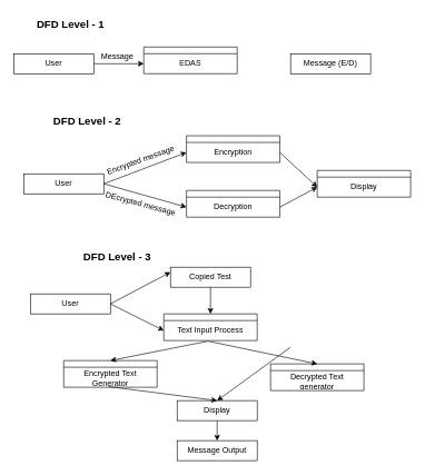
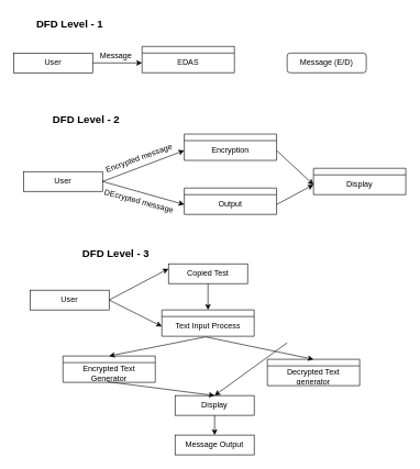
  <mxCell id="0" />
  <mxCell id="1" parent="0" />
  <mxCell id="2" value="User" style="rounded=0;whiteSpace=wrap;html=1;" vertex="1" parent="1"><mxGeometry x="20" y="80" width="120" height="30" as="geometry" /></mxCell>
  <mxCell id="3" value="" style="swimlane;fontStyle=0;childLayout=stackLayout;horizontal=1;startSize=10;horizontalStack=0;resizeParent=1;resizeParentMax=0;resizeLast=0;collapsible=1;marginBottom=0;whiteSpace=wrap;html=1;" vertex="1" parent="1"><mxGeometry x="215" y="70" width="140" height="40" as="geometry" /></mxCell>
  <mxCell id="4" value="EDAS" style="text;strokeColor=none;fillColor=none;align=center;verticalAlign=middle;spacingLeft=4;spacingRight=4;overflow=hidden;points=[[0,0.5],[1,0.5]];portConstraint=eastwest;rotatable=0;whiteSpace=wrap;html=1;" vertex="1" parent="3"><mxGeometry y="10" width="140" height="30" as="geometry" /></mxCell>
- <mxCell id="5" value="Message (E/D)" style="rounded=0;whiteSpace=wrap;html=1;" vertex="1" parent="1"><mxGeometry x="435" y="80" width="120" height="30" as="geometry" /></mxCell>
+ <mxCell id="5" value="Message (E/D)" style="whiteSpace=wrap;html=1;rounded=1;" vertex="1" parent="1"><mxGeometry x="435" y="80" width="120" height="30" as="geometry" /></mxCell>
  <mxCell id="6" value="" style="endArrow=classic;html=1;rounded=0;entryX=0;entryY=0.5;entryDx=0;entryDy=0;exitX=1;exitY=0.5;exitDx=0;exitDy=0;" edge="1" parent="1" source="2" target="4"><mxGeometry width="50" height="50" relative="1" as="geometry"><mxPoint x="146.96" y="90.67" as="sourcePoint" /><mxPoint x="215" y="89.34" as="targetPoint" /></mxGeometry></mxCell>
  <mxCell id="7" value="User" style="rounded=0;whiteSpace=wrap;html=1;" vertex="1" parent="1"><mxGeometry x="35" y="260" width="120" height="30" as="geometry" /></mxCell>
  <mxCell id="8" value="" style="swimlane;fontStyle=0;childLayout=stackLayout;horizontal=1;startSize=10;horizontalStack=0;resizeParent=1;resizeParentMax=0;resizeLast=0;collapsible=1;marginBottom=0;whiteSpace=wrap;html=1;" vertex="1" parent="1"><mxGeometry x="279" y="203" width="140" height="40" as="geometry" /></mxCell>
  <mxCell id="9" value="Encryption" style="text;strokeColor=none;fillColor=none;align=center;verticalAlign=middle;spacingLeft=4;spacingRight=4;overflow=hidden;points=[[0,0.5],[1,0.5]];portConstraint=eastwest;rotatable=0;whiteSpace=wrap;html=1;" vertex="1" parent="8"><mxGeometry y="10" width="140" height="30" as="geometry" /></mxCell>
  <mxCell id="10" value="" style="swimlane;fontStyle=0;childLayout=stackLayout;horizontal=1;startSize=10;horizontalStack=0;resizeParent=1;resizeParentMax=0;resizeLast=0;collapsible=1;marginBottom=0;whiteSpace=wrap;html=1;" vertex="1" parent="1"><mxGeometry x="279" y="285" width="140" height="40" as="geometry" /></mxCell>
- <mxCell id="11" value="Decryption" style="text;strokeColor=none;fillColor=none;align=center;verticalAlign=middle;spacingLeft=4;spacingRight=4;overflow=hidden;points=[[0,0.5],[1,0.5]];portConstraint=eastwest;rotatable=0;whiteSpace=wrap;html=1;" vertex="1" parent="10"><mxGeometry y="10" width="140" height="30" as="geometry" /></mxCell>
+ <mxCell id="11" value="Output" style="text;strokeColor=none;fillColor=none;align=center;verticalAlign=middle;spacingLeft=4;spacingRight=4;overflow=hidden;points=[[0,0.5],[1,0.5]];portConstraint=eastwest;rotatable=0;whiteSpace=wrap;html=1;" vertex="1" parent="10"><mxGeometry y="10" width="140" height="30" as="geometry" /></mxCell>
  <mxCell id="12" value="User" style="rounded=0;whiteSpace=wrap;html=1;" vertex="1" parent="1"><mxGeometry x="45" y="440" width="120" height="30" as="geometry" /></mxCell>
  <mxCell id="13" value="" style="swimlane;fontStyle=0;childLayout=stackLayout;horizontal=1;startSize=10;horizontalStack=0;resizeParent=1;resizeParentMax=0;resizeLast=0;collapsible=1;marginBottom=0;whiteSpace=wrap;html=1;" vertex="1" parent="1"><mxGeometry x="245" y="470" width="140" height="40" as="geometry" /></mxCell>
  <mxCell id="14" value="Text Input Process" style="text;strokeColor=none;fillColor=none;align=center;verticalAlign=middle;spacingLeft=4;spacingRight=4;overflow=hidden;points=[[0,0.5],[1,0.5]];portConstraint=eastwest;rotatable=0;whiteSpace=wrap;html=1;" vertex="1" parent="13"><mxGeometry y="10" width="140" height="30" as="geometry" /></mxCell>
  <mxCell id="15" value="Copied Test" style="rounded=0;whiteSpace=wrap;html=1;" vertex="1" parent="1"><mxGeometry x="255" y="400" width="120" height="30" as="geometry" /></mxCell>
  <mxCell id="16" value="Display" style="rounded=0;whiteSpace=wrap;html=1;" vertex="1" parent="1"><mxGeometry x="265" y="600" width="120" height="30" as="geometry" /></mxCell>
  <mxCell id="17" value="" style="swimlane;fontStyle=0;childLayout=stackLayout;horizontal=1;startSize=10;horizontalStack=0;resizeParent=1;resizeParentMax=0;resizeLast=0;collapsible=1;marginBottom=0;whiteSpace=wrap;html=1;" vertex="1" parent="1"><mxGeometry x="95" y="540" width="140" height="40" as="geometry" /></mxCell>
  <mxCell id="18" value="Encrypted Text Generator" style="text;strokeColor=none;fillColor=none;align=center;verticalAlign=middle;spacingLeft=4;spacingRight=4;overflow=hidden;points=[[0,0.5],[1,0.5]];portConstraint=eastwest;rotatable=0;whiteSpace=wrap;html=1;" vertex="1" parent="17"><mxGeometry y="10" width="140" height="30" as="geometry" /></mxCell>
  <mxCell id="19" value="" style="swimlane;fontStyle=0;childLayout=stackLayout;horizontal=1;startSize=10;horizontalStack=0;resizeParent=1;resizeParentMax=0;resizeLast=0;collapsible=1;marginBottom=0;whiteSpace=wrap;html=1;" vertex="1" parent="1"><mxGeometry x="405" y="545" width="140" height="40" as="geometry" /></mxCell>
  <mxCell id="20" value="Decrypted Text generator" style="text;strokeColor=none;fillColor=none;align=center;verticalAlign=middle;spacingLeft=4;spacingRight=4;overflow=hidden;points=[[0,0.5],[1,0.5]];portConstraint=eastwest;rotatable=0;whiteSpace=wrap;html=1;" vertex="1" parent="19"><mxGeometry y="10" width="140" height="30" as="geometry" /></mxCell>
  <mxCell id="21" value="Message Output" style="rounded=0;whiteSpace=wrap;html=1;" vertex="1" parent="1"><mxGeometry x="265" y="660" width="120" height="30" as="geometry" /></mxCell>
  <mxCell id="22" value="" style="swimlane;fontStyle=0;childLayout=stackLayout;horizontal=1;startSize=10;horizontalStack=0;resizeParent=1;resizeParentMax=0;resizeLast=0;collapsible=1;marginBottom=0;whiteSpace=wrap;html=1;" vertex="1" parent="1"><mxGeometry x="475" y="255" width="140" height="40" as="geometry" /></mxCell>
  <mxCell id="23" value="Display" style="text;strokeColor=none;fillColor=none;align=center;verticalAlign=middle;spacingLeft=4;spacingRight=4;overflow=hidden;points=[[0,0.5],[1,0.5]];portConstraint=eastwest;rotatable=0;whiteSpace=wrap;html=1;" vertex="1" parent="22"><mxGeometry y="10" width="140" height="30" as="geometry" /></mxCell>
  <mxCell id="24" value="" style="endArrow=classic;html=1;rounded=0;entryX=0;entryY=0.5;entryDx=0;entryDy=0;exitX=1;exitY=0.5;exitDx=0;exitDy=0;" edge="1" parent="1" source="7" target="9"><mxGeometry width="50" height="50" relative="1" as="geometry"><mxPoint x="145" y="155.17" as="sourcePoint" /><mxPoint x="225" y="154.5" as="targetPoint" /></mxGeometry></mxCell>
  <mxCell id="25" value="" style="endArrow=classic;html=1;rounded=0;entryX=0;entryY=0.5;entryDx=0;entryDy=0;exitX=1;exitY=0.5;exitDx=0;exitDy=0;" edge="1" parent="1" source="7" target="11"><mxGeometry width="50" height="50" relative="1" as="geometry"><mxPoint x="145" y="155.17" as="sourcePoint" /><mxPoint x="225" y="154.5" as="targetPoint" /></mxGeometry></mxCell>
  <mxCell id="26" value="" style="endArrow=classic;html=1;rounded=0;entryX=0;entryY=0.5;entryDx=0;entryDy=0;exitX=1;exitY=0.5;exitDx=0;exitDy=0;" edge="1" parent="1" source="9" target="23"><mxGeometry width="50" height="50" relative="1" as="geometry"><mxPoint x="379" y="100.17" as="sourcePoint" /><mxPoint x="459" y="99.5" as="targetPoint" /></mxGeometry></mxCell>
  <mxCell id="27" value="" style="endArrow=classic;html=1;rounded=0;entryX=0;entryY=0.5;entryDx=0;entryDy=0;exitX=1;exitY=0.5;exitDx=0;exitDy=0;" edge="1" parent="1" source="11" target="23"><mxGeometry width="50" height="50" relative="1" as="geometry"><mxPoint x="375" y="190.67" as="sourcePoint" /><mxPoint x="455" y="190" as="targetPoint" /></mxGeometry></mxCell>
  <mxCell id="28" value="" style="endArrow=classic;html=1;rounded=0;entryX=0;entryY=0.25;entryDx=0;entryDy=0;exitX=1;exitY=0.5;exitDx=0;exitDy=0;" edge="1" parent="1" source="12" target="15"><mxGeometry width="50" height="50" relative="1" as="geometry"><mxPoint x="165" y="404.5" as="sourcePoint" /><mxPoint x="245" y="404.83" as="targetPoint" /></mxGeometry></mxCell>
  <mxCell id="29" value="" style="endArrow=classic;html=1;rounded=0;entryX=0;entryY=0.5;entryDx=0;entryDy=0;exitX=1;exitY=0.5;exitDx=0;exitDy=0;" edge="1" parent="1" source="12" target="14"><mxGeometry width="50" height="50" relative="1" as="geometry"><mxPoint x="165" y="404.5" as="sourcePoint" /><mxPoint x="245" y="404.83" as="targetPoint" /><Array as="points" /></mxGeometry></mxCell>
  <mxCell id="30" value="" style="endArrow=classic;html=1;rounded=0;entryX=0.5;entryY=0;entryDx=0;entryDy=0;exitX=0.471;exitY=1.033;exitDx=0;exitDy=0;exitPerimeter=0;" edge="1" parent="1" source="14" target="17"><mxGeometry width="50" height="50" relative="1" as="geometry"><mxPoint x="305" y="470" as="sourcePoint" /><mxPoint x="385" y="470.33" as="targetPoint" /></mxGeometry></mxCell>
  <mxCell id="31" value="" style="endArrow=classic;html=1;rounded=0;entryX=0.5;entryY=0;entryDx=0;entryDy=0;exitX=0.5;exitY=1;exitDx=0;exitDy=0;" edge="1" parent="1" source="15" target="13"><mxGeometry width="50" height="50" relative="1" as="geometry"><mxPoint x="325" y="390" as="sourcePoint" /><mxPoint x="405" y="390.33" as="targetPoint" /></mxGeometry></mxCell>
  <mxCell id="32" value="" style="endArrow=classic;html=1;rounded=0;entryX=0.5;entryY=0;entryDx=0;entryDy=0;exitX=0.5;exitY=1;exitDx=0;exitDy=0;" edge="1" parent="1" source="16" target="21"><mxGeometry width="50" height="50" relative="1" as="geometry"><mxPoint x="365" y="610" as="sourcePoint" /><mxPoint x="445" y="610.33" as="targetPoint" /></mxGeometry></mxCell>
  <mxCell id="33" value="" style="endArrow=classic;html=1;rounded=0;entryX=0.5;entryY=0;entryDx=0;entryDy=0;exitX=0.481;exitY=0.967;exitDx=0;exitDy=0;exitPerimeter=0;" edge="1" parent="1" source="18" target="16"><mxGeometry width="50" height="50" relative="1" as="geometry"><mxPoint x="155" y="564" as="sourcePoint" /><mxPoint x="235" y="564.33" as="targetPoint" /></mxGeometry></mxCell>
  <mxCell id="34" value="" style="endArrow=classic;html=1;rounded=0;entryX=0.5;entryY=0;entryDx=0;entryDy=0;exitX=0.476;exitY=1.033;exitDx=0;exitDy=0;exitPerimeter=0;" edge="1" parent="1" source="14" target="19"><mxGeometry width="50" height="50" relative="1" as="geometry"><mxPoint x="285" y="530" as="sourcePoint" /><mxPoint x="365" y="530.33" as="targetPoint" /></mxGeometry></mxCell>
  <mxCell id="35" value="" style="endArrow=classic;html=1;rounded=0;entryX=0.5;entryY=0;entryDx=0;entryDy=0;" edge="1" parent="1" target="16"><mxGeometry width="50" height="50" relative="1" as="geometry"><mxPoint x="435" y="520" as="sourcePoint" /><mxPoint x="525" y="550.33" as="targetPoint" /></mxGeometry></mxCell>
  <mxCell id="36" value="Message" style="text;html=1;align=center;verticalAlign=middle;resizable=0;points=[];autosize=1;strokeColor=none;fillColor=none;" vertex="1" parent="1"><mxGeometry x="140" y="70" width="70" height="30" as="geometry" /></mxCell>
  <mxCell id="37" value="&lt;b&gt;&lt;font style=&quot;font-size: 16px;&quot;&gt;DFD Level - 1&lt;/font&gt;&lt;/b&gt;" style="text;html=1;align=center;verticalAlign=middle;resizable=0;points=[];autosize=1;strokeColor=none;fillColor=none;" vertex="1" parent="1"><mxGeometry x="45" y="20" width="120" height="30" as="geometry" /></mxCell>
  <mxCell id="38" value="&lt;b&gt;&lt;font style=&quot;font-size: 16px;&quot;&gt;DFD Level - 2&lt;/font&gt;&lt;/b&gt;" style="text;html=1;align=center;verticalAlign=middle;resizable=0;points=[];autosize=1;strokeColor=none;fillColor=none;" vertex="1" parent="1"><mxGeometry x="70" y="165" width="120" height="30" as="geometry" /></mxCell>
  <mxCell id="39" value="Encrypted message" style="text;html=1;align=center;verticalAlign=middle;resizable=0;points=[];autosize=1;strokeColor=none;fillColor=none;rotation=-20;" vertex="1" parent="1"><mxGeometry x="145" y="225" width="130" height="30" as="geometry" /></mxCell>
  <mxCell id="40" value="DEcrypted message" style="text;html=1;align=center;verticalAlign=middle;resizable=0;points=[];autosize=1;strokeColor=none;fillColor=none;rotation=15;" vertex="1" parent="1"><mxGeometry x="145" y="290" width="130" height="30" as="geometry" /></mxCell>
  <mxCell id="41" value="&lt;b&gt;&lt;font style=&quot;font-size: 16px;&quot;&gt;DFD Level - 3&lt;/font&gt;&lt;/b&gt;" style="text;html=1;align=center;verticalAlign=middle;resizable=0;points=[];autosize=1;strokeColor=none;fillColor=none;" vertex="1" parent="1"><mxGeometry x="115" y="370" width="120" height="30" as="geometry" /></mxCell>
